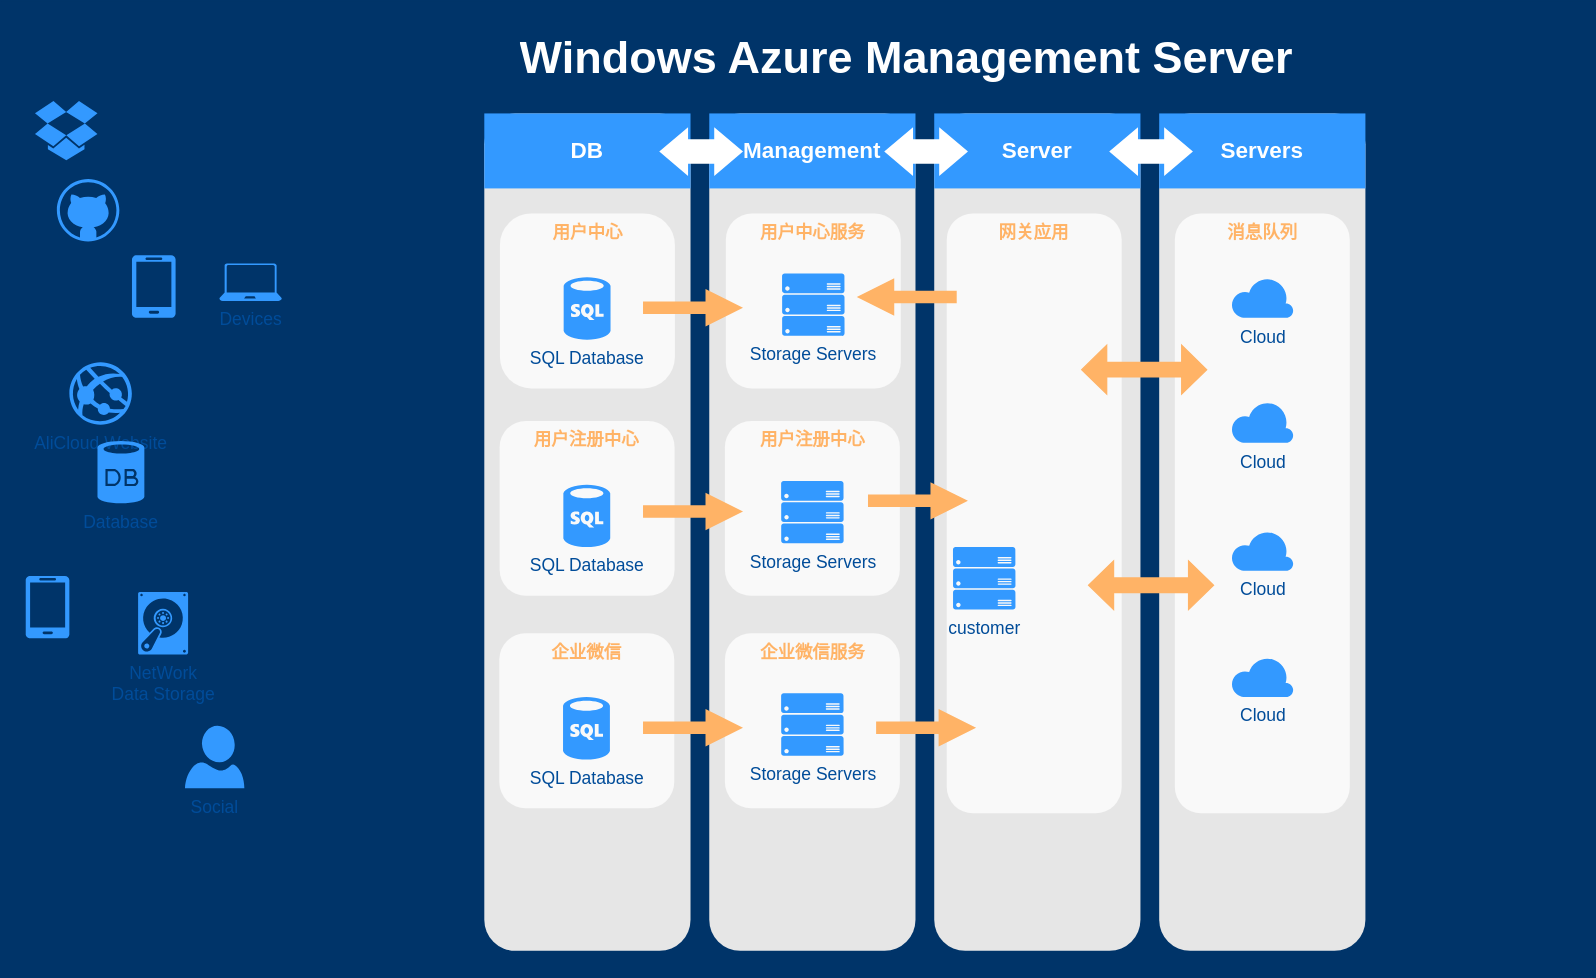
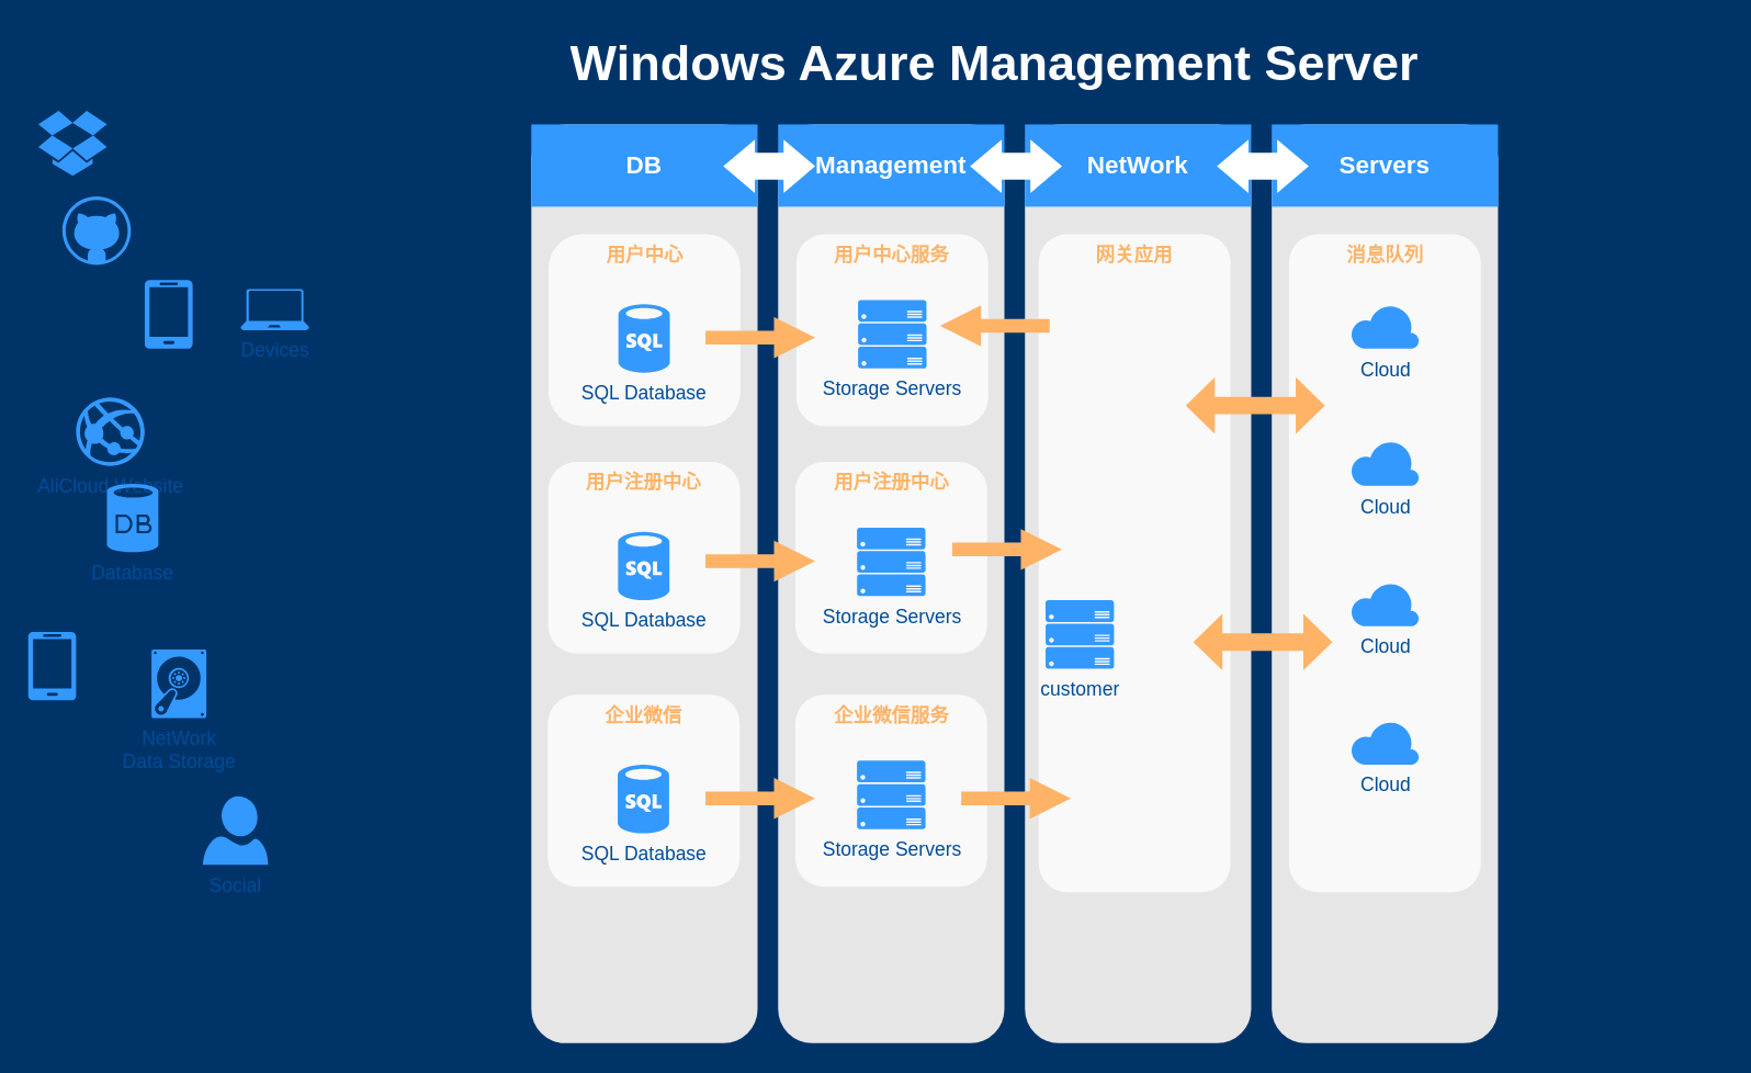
  <mxCell id="0" />
  <mxCell id="1" parent="0" />
  <mxCell id="2" value="" style="rounded=1;whiteSpace=wrap;html=1;dashed=1;strokeColor=none;strokeWidth=2;fillColor=#E6E6E6;fontFamily=Verdana;fontSize=12;fontColor=#00BEF2" parent="1" vertex="1"><mxGeometry x="387" y="90" width="165" height="670" as="geometry" /></mxCell>
  <mxCell id="3" value="" style="rounded=1;whiteSpace=wrap;html=1;dashed=1;strokeColor=none;strokeWidth=2;fillColor=#E6E6E6;fontFamily=Verdana;fontSize=12;fontColor=#00BEF2" parent="1" vertex="1"><mxGeometry x="567" y="90" width="165" height="670" as="geometry" /></mxCell>
  <mxCell id="4" value="" style="rounded=1;whiteSpace=wrap;html=1;dashed=1;strokeColor=none;strokeWidth=2;fillColor=#E6E6E6;fontFamily=Verdana;fontSize=12;fontColor=#00BEF2" parent="1" vertex="1"><mxGeometry x="747" y="90" width="165" height="670" as="geometry" /></mxCell>
  <mxCell id="5" value="" style="rounded=1;whiteSpace=wrap;html=1;dashed=1;strokeColor=none;strokeWidth=2;fillColor=#E6E6E6;fontFamily=Verdana;fontSize=12;fontColor=#00BEF2" parent="1" vertex="1"><mxGeometry x="927" y="90" width="165" height="670" as="geometry" /></mxCell>
  <mxCell id="6" value="DB" style="whiteSpace=wrap;html=1;dashed=1;strokeColor=none;strokeWidth=2;fillColor=#3399FF;fontFamily=Helvetica;fontSize=18;fontColor=#FFFFFF;fontStyle=1" parent="1" vertex="1"><mxGeometry x="387" y="90" width="165" height="60" as="geometry" /></mxCell>
  <mxCell id="7" value="Management" style="whiteSpace=wrap;html=1;dashed=1;strokeColor=none;strokeWidth=2;fillColor=#3399FF;fontFamily=Helvetica;fontSize=18;fontColor=#FFFFFF;fontStyle=1" parent="1" vertex="1"><mxGeometry x="567" y="90" width="165" height="60" as="geometry" /></mxCell>
- <mxCell id="8" value="Server" style="whiteSpace=wrap;html=1;dashed=1;strokeColor=none;strokeWidth=2;fillColor=#3399FF;fontFamily=Helvetica;fontSize=18;fontColor=#FFFFFF;fontStyle=1" parent="1" vertex="1"><mxGeometry x="747" y="90" width="165" height="60" as="geometry" /></mxCell>
+ <mxCell id="8" value="NetWork" style="whiteSpace=wrap;html=1;dashed=1;strokeColor=none;strokeWidth=2;fillColor=#3399FF;fontFamily=Helvetica;fontSize=18;fontColor=#FFFFFF;fontStyle=1" parent="1" vertex="1"><mxGeometry x="747" y="90" width="165" height="60" as="geometry" /></mxCell>
  <mxCell id="9" value="Servers" style="whiteSpace=wrap;html=1;dashed=1;strokeColor=none;strokeWidth=2;fillColor=#3399FF;fontFamily=Helvetica;fontSize=18;fontColor=#FFFFFF;fontStyle=1" parent="1" vertex="1"><mxGeometry x="927" y="90" width="165" height="60" as="geometry" /></mxCell>
  <mxCell id="10" value="" style="shape=mxgraph.arrows.two_way_arrow_horizontal;html=1;verticalLabelPosition=bottom;verticalAlign=top;strokeWidth=2;strokeColor=none;dashed=1;fillColor=#FFFFFF;fontFamily=Verdana;fontSize=12;fontColor=#00BEF2" parent="1" vertex="1"><mxGeometry x="527" y="101" width="67" height="39" as="geometry" /></mxCell>
  <mxCell id="11" value="" style="shape=mxgraph.arrows.two_way_arrow_horizontal;html=1;verticalLabelPosition=bottom;verticalAlign=top;strokeWidth=2;strokeColor=none;dashed=1;fillColor=#FFFFFF;fontFamily=Verdana;fontSize=12;fontColor=#00BEF2" parent="1" vertex="1"><mxGeometry x="707" y="101" width="67" height="39" as="geometry" /></mxCell>
  <mxCell id="12" value="" style="shape=mxgraph.arrows.two_way_arrow_horizontal;html=1;verticalLabelPosition=bottom;verticalAlign=top;strokeWidth=2;strokeColor=none;dashed=1;fillColor=#FFFFFF;fontFamily=Verdana;fontSize=12;fontColor=#00BEF2" parent="1" vertex="1"><mxGeometry x="887" y="101" width="67" height="39" as="geometry" /></mxCell>
  <mxCell id="13" value="" style="verticalLabelPosition=bottom;html=1;verticalAlign=top;strokeColor=none;fillColor=#3399FF;shape=mxgraph.azure.mobile;dashed=1;fontFamily=Helvetica;fontSize=14;fontColor=#004C99" parent="1" vertex="1"><mxGeometry x="20" y="460" width="35" height="50" as="geometry" /></mxCell>
  <mxCell id="14" value="Devices" style="verticalLabelPosition=bottom;html=1;verticalAlign=top;strokeColor=none;fillColor=#3399FF;shape=mxgraph.azure.laptop;dashed=1;fontFamily=Helvetica;fontSize=14;fontColor=#004C99" parent="1" vertex="1"><mxGeometry x="175" y="210" width="50" height="30" as="geometry" /></mxCell>
  <mxCell id="15" value="Social" style="verticalLabelPosition=bottom;html=1;verticalAlign=top;strokeColor=none;fillColor=#3399FF;shape=mxgraph.azure.user;dashed=1;fontSize=14;fontColor=#004C99" parent="1" vertex="1"><mxGeometry x="147.5" y="580" width="47.5" height="50" as="geometry" /></mxCell>
  <mxCell id="16" value="" style="verticalLabelPosition=bottom;html=1;verticalAlign=top;strokeColor=none;fillColor=#3399FF;shape=mxgraph.azure.github_code;dashed=1;fontSize=14;fontColor=#004C99" parent="1" vertex="1"><mxGeometry x="45" y="142.5" width="50" height="50" as="geometry" /></mxCell>
  <mxCell id="17" value="" style="verticalLabelPosition=bottom;html=1;verticalAlign=top;strokeColor=none;fillColor=#3399FF;shape=mxgraph.azure.dropbox_code_source;dashed=1;fontSize=14;fontColor=#004C99" parent="1" vertex="1"><mxGeometry x="27.5" y="80" width="50" height="47.5" as="geometry" /></mxCell>
  <mxCell id="18" value="AliCloud Website" style="verticalLabelPosition=bottom;html=1;verticalAlign=top;strokeColor=none;fillColor=#3399FF;shape=mxgraph.azure.azure_website;dashed=1;fontSize=14;fontColor=#004C99" parent="1" vertex="1"><mxGeometry x="55" y="289" width="50" height="50" as="geometry" /></mxCell>
  <mxCell id="19" value="Windows Azure Management Server" style="text;html=1;strokeColor=none;fillColor=none;align=center;verticalAlign=middle;whiteSpace=wrap;overflow=hidden;dashed=1;fontSize=36;fontColor=#FFFFFF;fontFamily=Helvetica;fontStyle=1" parent="1" vertex="1"><mxGeometry x="195" y="20" width="1060" height="50" as="geometry" /></mxCell>
  <mxCell id="20" value="网关应用" style="rounded=1;whiteSpace=wrap;html=1;dashed=1;strokeColor=none;strokeWidth=2;fillColor=#FFFFFF;fontFamily=Helvetica;fontSize=14;fontColor=#FFB366;opacity=75;verticalAlign=top;fontStyle=1" parent="1" vertex="1"><mxGeometry x="757" y="170" width="140" height="480" as="geometry" /></mxCell>
  <mxCell id="21" value="用户中心服务" style="rounded=1;whiteSpace=wrap;html=1;dashed=1;strokeColor=none;strokeWidth=2;fillColor=#FFFFFF;fontFamily=Helvetica;fontSize=14;fontColor=#FFB366;opacity=75;verticalAlign=top;fontStyle=1" parent="1" vertex="1"><mxGeometry x="580.25" y="170" width="140" height="140" as="geometry" /></mxCell>
  <mxCell id="22" value="Database" style="verticalLabelPosition=bottom;html=1;verticalAlign=top;strokeColor=none;fillColor=#3399FF;shape=mxgraph.azure.database;dashed=1;fontFamily=Helvetica;fontSize=14;fontColor=#004C99" parent="1" vertex="1"><mxGeometry x="77.5" y="352" width="37.5" height="50" as="geometry" /></mxCell>
  <mxCell id="23" value="NetWork&lt;div&gt;Data Storage&lt;/div&gt;" style="verticalLabelPosition=bottom;html=1;verticalAlign=top;strokeColor=none;fillColor=#3399FF;shape=mxgraph.azure.vhd;dashed=1;fontFamily=Helvetica;fontSize=14;fontColor=#004C99" parent="1" vertex="1"><mxGeometry x="110" y="473" width="40" height="50" as="geometry" /></mxCell>
  <mxCell id="24" value="消息队列" style="rounded=1;whiteSpace=wrap;html=1;dashed=1;strokeColor=none;strokeWidth=2;fillColor=#FFFFFF;fontFamily=Helvetica;fontSize=14;fontColor=#FFB366;opacity=75;verticalAlign=top;fontStyle=1" parent="1" vertex="1"><mxGeometry x="939.5" y="170" width="140" height="480" as="geometry" /></mxCell>
  <mxCell id="25" value="Cloud" style="verticalLabelPosition=bottom;html=1;verticalAlign=top;strokeColor=none;fillColor=#3399FF;shape=mxgraph.azure.cloud;dashed=1;fontSize=14;fontColor=#004C99" parent="1" vertex="1"><mxGeometry x="984.5" y="221" width="50" height="32.5" as="geometry" /></mxCell>
  <mxCell id="26" value="" style="arrow;html=1;endArrow=block;endFill=1;strokeColor=none;strokeWidth=4;fontFamily=Helvetica;fontSize=36;fontColor=#FFB366;fillColor=#FFB366;opacity=100" parent="1" edge="1"><mxGeometry width="100" height="100" relative="1" as="geometry"><mxPoint x="765" y="236.83" as="sourcePoint" /><mxPoint x="685" y="236.83" as="targetPoint" /></mxGeometry></mxCell>
  <mxCell id="27" value="用户中心" style="rounded=1;whiteSpace=wrap;html=1;dashed=1;strokeColor=none;strokeWidth=2;fillColor=#FFFFFF;fontFamily=Helvetica;fontSize=14;fontColor=#FFB366;opacity=75;verticalAlign=top;fontStyle=1;arcSize=18;" vertex="1" parent="1"><mxGeometry x="399.5" y="170" width="140" height="140" as="geometry" /></mxCell>
  <mxCell id="28" value="SQL Database" style="verticalLabelPosition=bottom;html=1;verticalAlign=top;strokeColor=none;fillColor=#3399FF;shape=mxgraph.azure.sql_database;dashed=1;fontFamily=Helvetica;fontSize=14;fontColor=#004C99" vertex="1" parent="1"><mxGeometry x="450.5" y="221" width="37.5" height="50" as="geometry" /></mxCell>
  <mxCell id="29" value="" style="verticalLabelPosition=bottom;html=1;verticalAlign=top;align=center;strokeColor=none;shape=mxgraph.azure.mobile;pointerEvents=1;fillColor=#3399FF;" vertex="1" parent="1"><mxGeometry x="105" y="203.5" width="35" height="50" as="geometry" /></mxCell>
  <mxCell id="30" value="用户注册中心" style="rounded=1;whiteSpace=wrap;html=1;dashed=1;strokeColor=none;strokeWidth=2;fillColor=#FFFFFF;fontFamily=Helvetica;fontSize=14;fontColor=#FFB366;opacity=75;verticalAlign=top;fontStyle=1" vertex="1" parent="1"><mxGeometry x="399.25" y="336" width="140" height="140" as="geometry" /></mxCell>
  <mxCell id="31" value="SQL Database" style="verticalLabelPosition=bottom;html=1;verticalAlign=top;strokeColor=none;fillColor=#3399FF;shape=mxgraph.azure.sql_database;dashed=1;fontFamily=Helvetica;fontSize=14;fontColor=#004C99" vertex="1" parent="1"><mxGeometry x="450.25" y="387" width="37.5" height="50" as="geometry" /></mxCell>
  <mxCell id="32" value="企业微信" style="rounded=1;whiteSpace=wrap;html=1;dashed=1;strokeColor=none;strokeWidth=2;fillColor=#FFFFFF;fontFamily=Helvetica;fontSize=14;fontColor=#FFB366;opacity=75;verticalAlign=top;fontStyle=1" vertex="1" parent="1"><mxGeometry x="399" y="506" width="140" height="140" as="geometry" /></mxCell>
  <mxCell id="33" value="SQL Database" style="verticalLabelPosition=bottom;html=1;verticalAlign=top;strokeColor=none;fillColor=#3399FF;shape=mxgraph.azure.sql_database;dashed=1;fontFamily=Helvetica;fontSize=14;fontColor=#004C99" vertex="1" parent="1"><mxGeometry x="450" y="557" width="37.5" height="50" as="geometry" /></mxCell>
  <mxCell id="34" value="Storage Servers" style="verticalLabelPosition=bottom;html=1;verticalAlign=top;strokeColor=none;fillColor=#3399FF;shape=mxgraph.azure.server_rack;dashed=1;fontFamily=Helvetica;fontSize=14;fontColor=#004C99" vertex="1" parent="1"><mxGeometry x="625.25" y="218" width="50" height="50" as="geometry" /></mxCell>
  <mxCell id="35" value="用户注册中心" style="rounded=1;whiteSpace=wrap;html=1;dashed=1;strokeColor=none;strokeWidth=2;fillColor=#FFFFFF;fontFamily=Helvetica;fontSize=14;fontColor=#FFB366;opacity=75;verticalAlign=top;fontStyle=1" vertex="1" parent="1"><mxGeometry x="579.5" y="336" width="140" height="140" as="geometry" /></mxCell>
  <mxCell id="36" value="Storage Servers" style="verticalLabelPosition=bottom;html=1;verticalAlign=top;strokeColor=none;fillColor=#3399FF;shape=mxgraph.azure.server_rack;dashed=1;fontFamily=Helvetica;fontSize=14;fontColor=#004C99" vertex="1" parent="1"><mxGeometry x="624.5" y="384" width="50" height="50" as="geometry" /></mxCell>
  <mxCell id="37" value="企业微信服务" style="rounded=1;whiteSpace=wrap;html=1;dashed=1;strokeColor=none;strokeWidth=2;fillColor=#FFFFFF;fontFamily=Helvetica;fontSize=14;fontColor=#FFB366;opacity=75;verticalAlign=top;fontStyle=1" vertex="1" parent="1"><mxGeometry x="579.5" y="506" width="140" height="140" as="geometry" /></mxCell>
  <mxCell id="38" value="Storage Servers" style="verticalLabelPosition=bottom;html=1;verticalAlign=top;strokeColor=none;fillColor=#3399FF;shape=mxgraph.azure.server_rack;dashed=1;fontFamily=Helvetica;fontSize=14;fontColor=#004C99" vertex="1" parent="1"><mxGeometry x="624.5" y="554" width="50" height="50" as="geometry" /></mxCell>
  <mxCell id="39" value="" style="arrow;html=1;endArrow=block;endFill=1;strokeColor=none;strokeWidth=4;fontFamily=Helvetica;fontSize=36;fontColor=#FFB366;fillColor=#FFB366;" edge="1" parent="1"><mxGeometry width="100" height="100" relative="1" as="geometry"><mxPoint x="514" y="581.5" as="sourcePoint" /><mxPoint x="594" y="581.5" as="targetPoint" /></mxGeometry></mxCell>
  <mxCell id="40" value="" style="arrow;html=1;endArrow=block;endFill=1;strokeColor=none;strokeWidth=4;fontFamily=Helvetica;fontSize=36;fontColor=#FFB366;fillColor=#FFB366;" edge="1" parent="1"><mxGeometry width="100" height="100" relative="1" as="geometry"><mxPoint x="514" y="408.5" as="sourcePoint" /><mxPoint x="594" y="408.5" as="targetPoint" /></mxGeometry></mxCell>
  <mxCell id="41" value="" style="arrow;html=1;endArrow=block;endFill=1;strokeColor=none;strokeWidth=4;fontFamily=Helvetica;fontSize=36;fontColor=#FFB366;fillColor=#FFB366;" edge="1" parent="1"><mxGeometry width="100" height="100" relative="1" as="geometry"><mxPoint x="514" y="245.5" as="sourcePoint" /><mxPoint x="594" y="245.5" as="targetPoint" /></mxGeometry></mxCell>
  <mxCell id="42" value="" style="arrow;html=1;endArrow=block;endFill=1;strokeColor=none;strokeWidth=4;fontFamily=Helvetica;fontSize=36;fontColor=#FFB366;fillColor=#FFB366;" edge="1" parent="1"><mxGeometry width="100" height="100" relative="1" as="geometry"><mxPoint x="694" y="400" as="sourcePoint" /><mxPoint x="774" y="400" as="targetPoint" /></mxGeometry></mxCell>
  <mxCell id="43" value="" style="arrow;html=1;endArrow=block;endFill=1;strokeColor=none;strokeWidth=4;fontFamily=Helvetica;fontSize=36;fontColor=#FFB366;fillColor=#FFB366;" edge="1" parent="1"><mxGeometry width="100" height="100" relative="1" as="geometry"><mxPoint x="700.5" y="581.5" as="sourcePoint" /><mxPoint x="780.5" y="581.5" as="targetPoint" /></mxGeometry></mxCell>
  <mxCell id="44" value="customer" style="verticalLabelPosition=bottom;html=1;verticalAlign=top;strokeColor=none;fillColor=#3399FF;shape=mxgraph.azure.server_rack;dashed=1;fontFamily=Helvetica;fontSize=14;fontColor=#004C99" vertex="1" parent="1"><mxGeometry x="762" y="437" width="50" height="50" as="geometry" /></mxCell>
  <mxCell id="45" value="Cloud" style="verticalLabelPosition=bottom;html=1;verticalAlign=top;strokeColor=none;fillColor=#3399FF;shape=mxgraph.azure.cloud;dashed=1;fontSize=14;fontColor=#004C99" vertex="1" parent="1"><mxGeometry x="984.5" y="320" width="50" height="33.5" as="geometry" /></mxCell>
  <mxCell id="46" value="Cloud" style="verticalLabelPosition=bottom;html=1;verticalAlign=top;strokeColor=none;fillColor=#3399FF;shape=mxgraph.azure.cloud;dashed=1;fontSize=14;fontColor=#004C99" vertex="1" parent="1"><mxGeometry x="984.5" y="423.5" width="50" height="32.5" as="geometry" /></mxCell>
  <mxCell id="47" value="Cloud" style="verticalLabelPosition=bottom;html=1;verticalAlign=top;strokeColor=none;fillColor=#3399FF;shape=mxgraph.azure.cloud;dashed=1;fontSize=14;fontColor=#004C99" vertex="1" parent="1"><mxGeometry x="984.5" y="524.5" width="50" height="32.5" as="geometry" /></mxCell>
  <mxCell id="48" value="" style="shape=doubleArrow;whiteSpace=wrap;html=1;strokeColor=#FFB366;fillColor=#FFB366;" vertex="1" parent="1"><mxGeometry x="865" y="275.5" width="100" height="39" as="geometry" /></mxCell>
  <mxCell id="49" value="" style="shape=doubleArrow;whiteSpace=wrap;html=1;strokeColor=#FFB366;fillColor=#FFB366;" vertex="1" parent="1"><mxGeometry x="870.5" y="448" width="100" height="39" as="geometry" /></mxCell>
